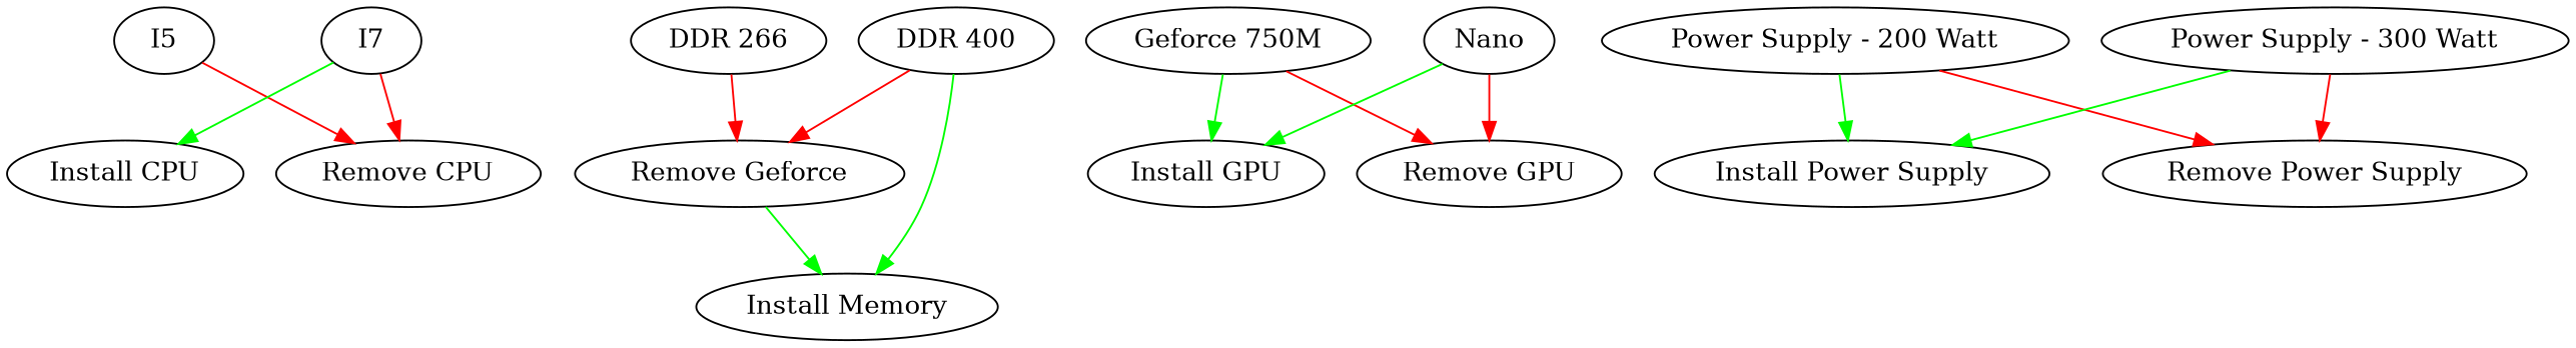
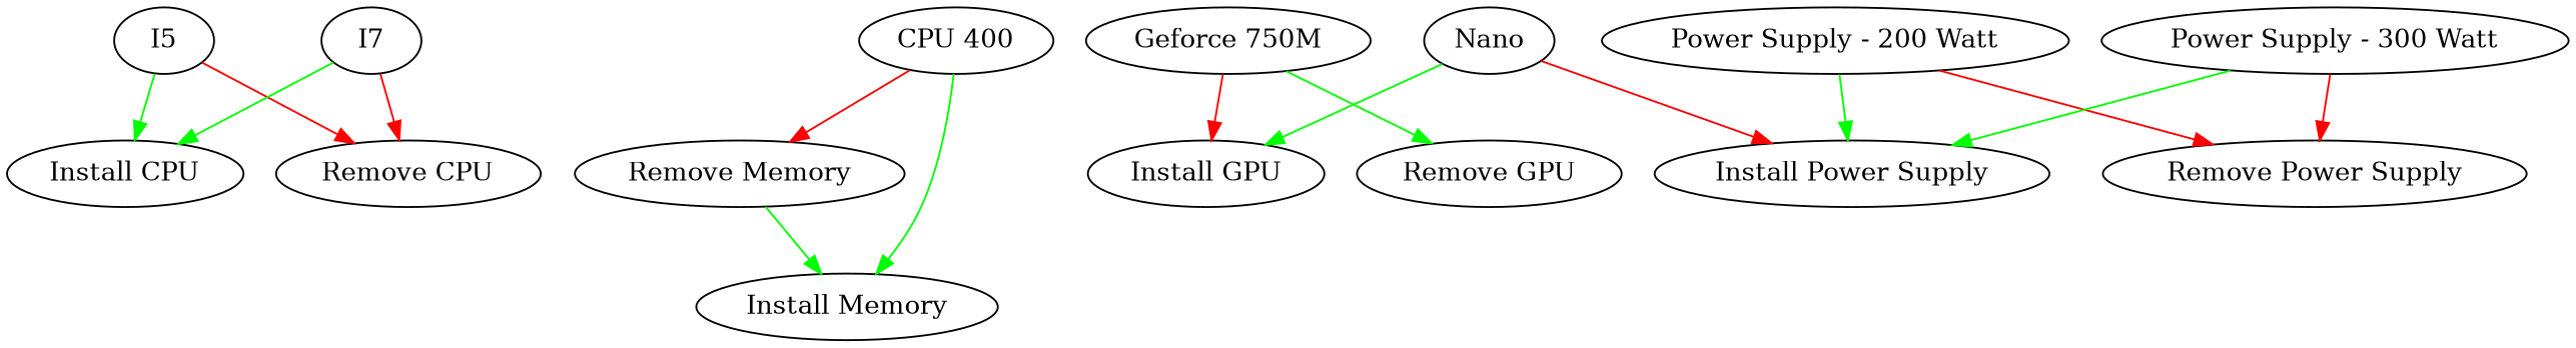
  digraph {
    edge [color=green]
    I5
    "Install CPU"
    "Remove CPU"
    I7
-   "DDR 266"
-   "Remove Memory" [label="Remove Geforce"]
+   "Remove Memory"
    "Install Memory"
-   "DDR 400"
+   "DDR 400" [label="CPU 400"]
    "Geforce 750M"
    "Install GPU"
    "Remove GPU"
    Nano
    "Power Supply - 200 Watt"
    "Install Power Supply"
    "Remove Power Supply"
    "Power Supply - 300 Watt"
+   I5 -> "Install CPU"
    I5 -> "Remove CPU" [color=red]
    I7 -> "Install CPU"
    I7 -> "Remove CPU" [color=red]
-   "DDR 266" -> "Remove Memory" [color=red]
    "Remove Memory" -> "Install Memory"
    "DDR 400" -> "Remove Memory" [color=red]
    "DDR 400" -> "Install Memory"
-   "Geforce 750M" -> "Install GPU"
-   "Geforce 750M" -> "Remove GPU" [color=red]
+   "Geforce 750M" -> "Install GPU" [color=red]
+   "Geforce 750M" -> "Remove GPU"
    Nano -> "Install GPU"
-   Nano -> "Remove GPU" [color=red]
+   Nano -> "Install Power Supply" [color=red]
    "Power Supply - 200 Watt" -> "Install Power Supply"
    "Power Supply - 200 Watt" -> "Remove Power Supply" [color=red]
    "Power Supply - 300 Watt" -> "Install Power Supply"
    "Power Supply - 300 Watt" -> "Remove Power Supply" [color=red]
  }
